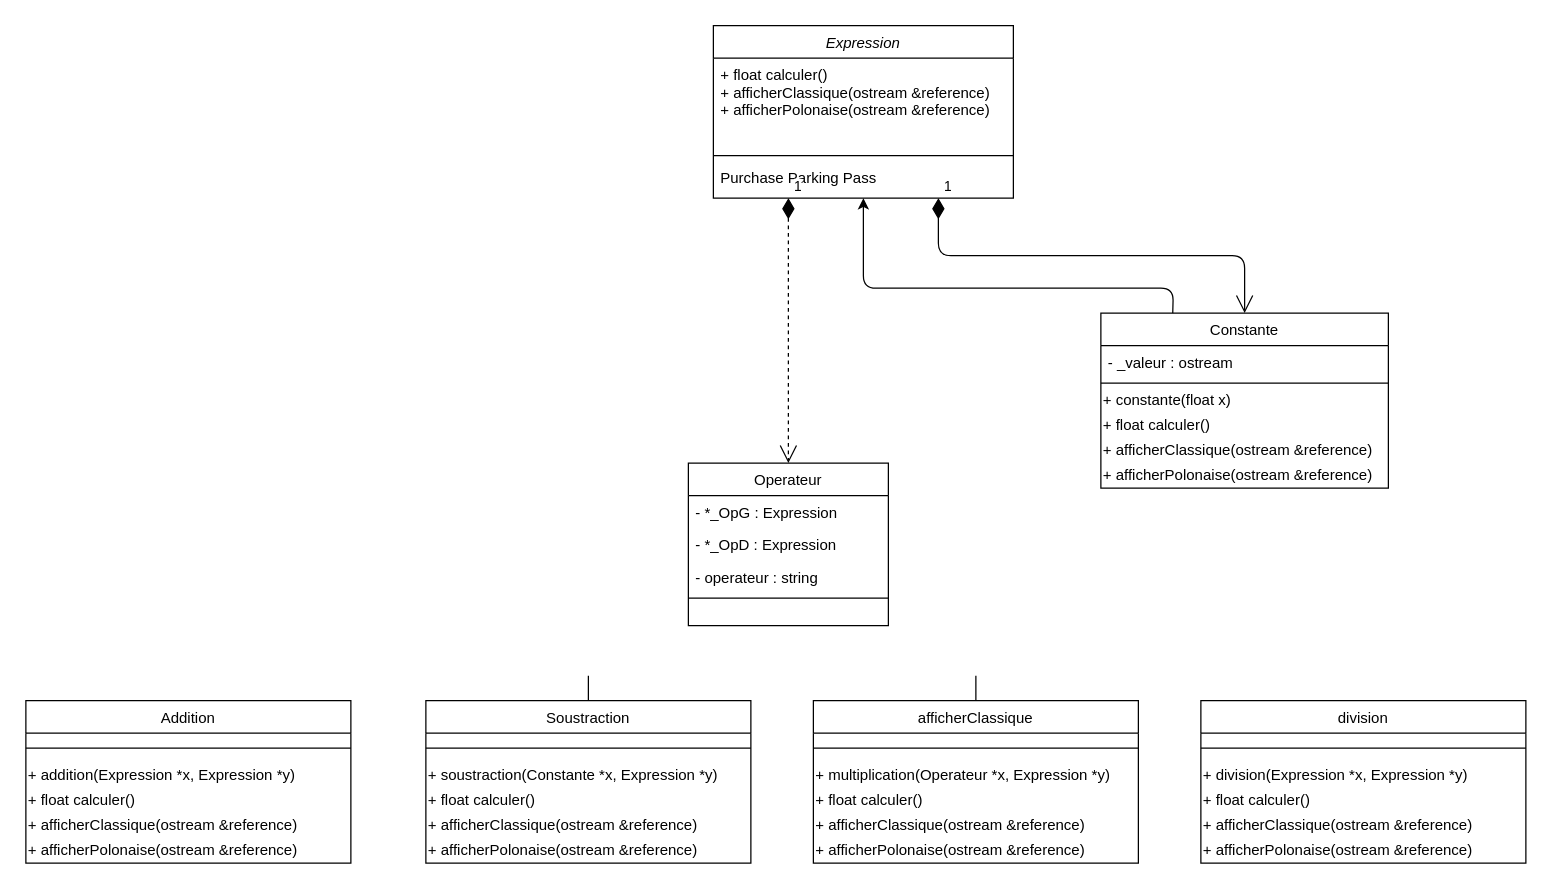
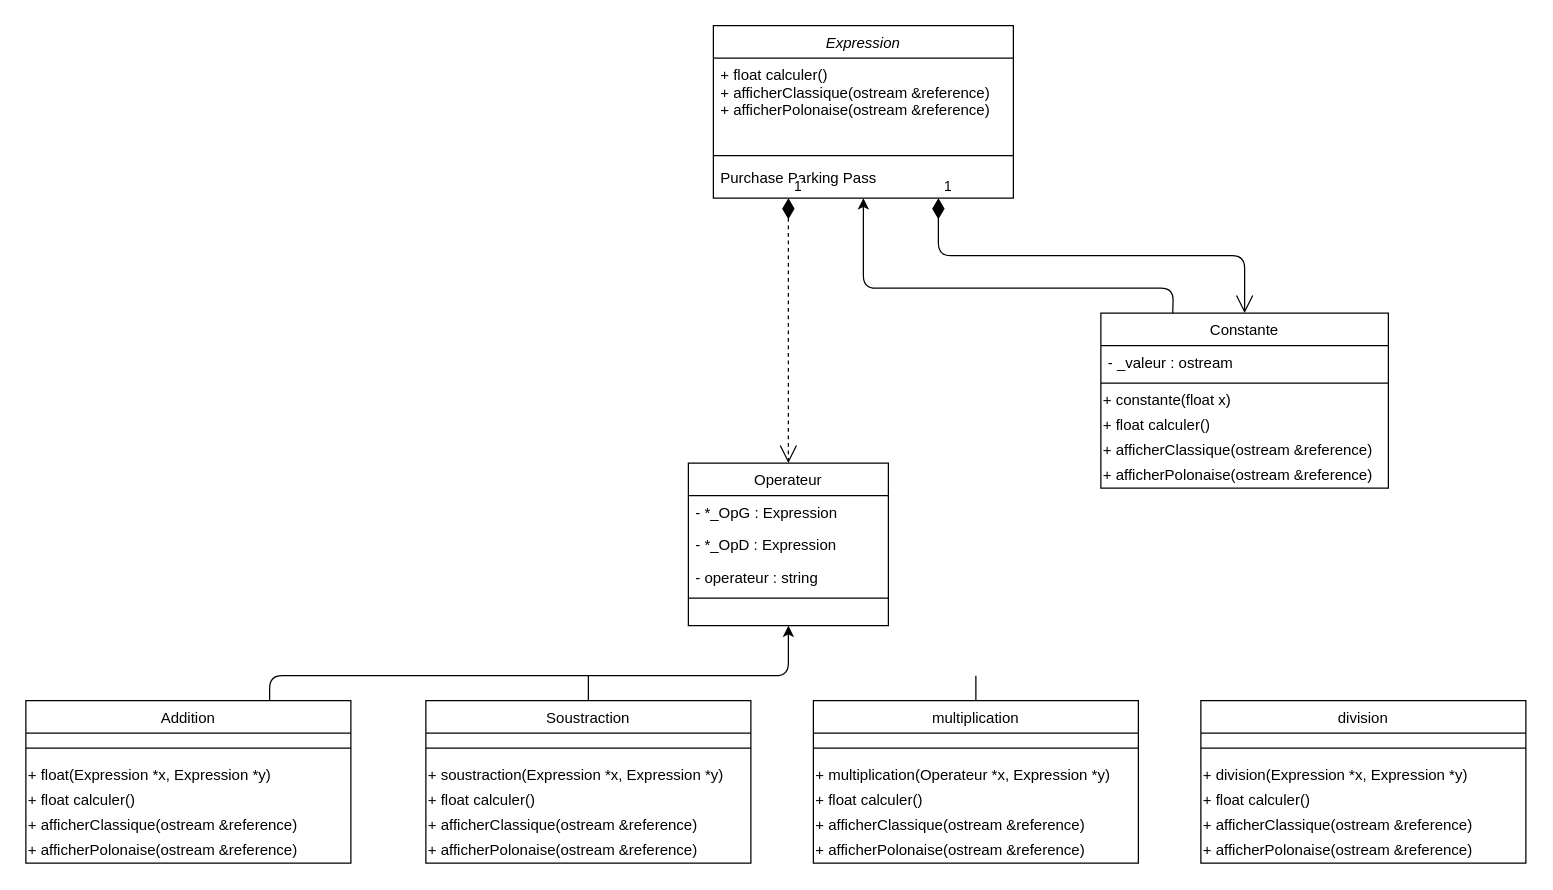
  <mxCell id="0" />
  <mxCell id="1" parent="0" />
  <mxCell id="2" value="Expression" style="swimlane;fontStyle=2;align=center;verticalAlign=top;childLayout=stackLayout;horizontal=1;startSize=26;horizontalStack=0;resizeParent=1;resizeLast=0;collapsible=1;marginBottom=0;rounded=0;shadow=0;strokeWidth=1;" parent="1" vertex="1"><mxGeometry x="570" y="20" width="240" height="138" as="geometry"><mxRectangle x="230" y="140" width="160" height="26" as="alternateBounds" /></mxGeometry></mxCell>
  <mxCell id="3" value="+ float calculer()&#10;+ afficherClassique(ostream &amp;reference)&#10;+ afficherPolonaise(ostream &amp;reference)" style="text;align=left;verticalAlign=top;spacingLeft=4;spacingRight=4;overflow=hidden;rotatable=0;points=[[0,0.5],[1,0.5]];portConstraint=eastwest;" parent="2" vertex="1"><mxGeometry y="26" width="240" height="74" as="geometry" /></mxCell>
  <mxCell id="4" value="" style="line;html=1;strokeWidth=1;align=left;verticalAlign=middle;spacingTop=-1;spacingLeft=3;spacingRight=3;rotatable=0;labelPosition=right;points=[];portConstraint=eastwest;" parent="2" vertex="1"><mxGeometry y="100" width="240" height="8" as="geometry" /></mxCell>
  <mxCell id="5" value="Purchase Parking Pass" style="text;align=left;verticalAlign=top;spacingLeft=4;spacingRight=4;overflow=hidden;rotatable=0;points=[[0,0.5],[1,0.5]];portConstraint=eastwest;" parent="2" vertex="1"><mxGeometry y="108" width="240" height="26" as="geometry" /></mxCell>
  <mxCell id="6" value="Constante" style="swimlane;fontStyle=0;align=center;verticalAlign=top;childLayout=stackLayout;horizontal=1;startSize=26;horizontalStack=0;resizeParent=1;resizeLast=0;collapsible=1;marginBottom=0;rounded=0;shadow=0;strokeWidth=1;" parent="1" vertex="1"><mxGeometry x="880" y="250" width="230" height="140" as="geometry"><mxRectangle x="130" y="380" width="160" height="26" as="alternateBounds" /></mxGeometry></mxCell>
  <mxCell id="7" value="- _valeur : ostream" style="text;align=left;verticalAlign=top;spacingLeft=4;spacingRight=4;overflow=hidden;rotatable=0;points=[[0,0.5],[1,0.5]];portConstraint=eastwest;" parent="6" vertex="1"><mxGeometry y="26" width="230" height="26" as="geometry" /></mxCell>
  <mxCell id="8" value="" style="line;html=1;strokeWidth=1;align=left;verticalAlign=middle;spacingTop=-1;spacingLeft=3;spacingRight=3;rotatable=0;labelPosition=right;points=[];portConstraint=eastwest;" parent="6" vertex="1"><mxGeometry y="52" width="230" height="8" as="geometry" /></mxCell>
  <mxCell id="9" value="+ constante(float x)" style="text;html=1;align=left;verticalAlign=middle;resizable=0;points=[];autosize=1;" vertex="1" parent="6"><mxGeometry y="60" width="230" height="20" as="geometry" /></mxCell>
  <mxCell id="10" value="+ float calculer()" style="text;html=1;align=left;verticalAlign=middle;resizable=0;points=[];autosize=1;" vertex="1" parent="6"><mxGeometry y="80" width="230" height="20" as="geometry" /></mxCell>
  <mxCell id="11" value="+ afficherClassique(ostream &amp;amp;reference)" style="text;html=1;align=left;verticalAlign=middle;resizable=0;points=[];autosize=1;" vertex="1" parent="6"><mxGeometry y="100" width="230" height="20" as="geometry" /></mxCell>
  <mxCell id="12" value="+ afficherPolonaise(ostream &amp;amp;reference)" style="text;html=1;align=left;verticalAlign=middle;resizable=0;points=[];autosize=1;" vertex="1" parent="6"><mxGeometry y="120" width="230" height="20" as="geometry" /></mxCell>
  <mxCell id="13" value="1" style="endArrow=open;html=1;endSize=12;startArrow=diamondThin;startSize=14;startFill=1;edgeStyle=orthogonalEdgeStyle;align=left;verticalAlign=bottom;exitX=0.75;exitY=1;exitDx=0;exitDy=0;entryX=0.5;entryY=0;entryDx=0;entryDy=0;" edge="1" parent="1" source="2" target="6"><mxGeometry x="-1" y="3" relative="1" as="geometry"><mxPoint x="690" y="210" as="sourcePoint" /><mxPoint x="850" y="210" as="targetPoint" /></mxGeometry></mxCell>
  <mxCell id="14" value="" style="endArrow=classic;html=1;exitX=0.25;exitY=0;exitDx=0;exitDy=0;entryX=0.5;entryY=1;entryDx=0;entryDy=0;" edge="1" parent="1" source="6" target="2"><mxGeometry width="50" height="50" relative="1" as="geometry"><mxPoint x="750" y="240" as="sourcePoint" /><mxPoint x="800" y="190" as="targetPoint" /><Array as="points"><mxPoint x="938" y="230" /><mxPoint x="690" y="230" /></Array></mxGeometry></mxCell>
  <mxCell id="15" value="Operateur" style="swimlane;fontStyle=0;align=center;verticalAlign=top;childLayout=stackLayout;horizontal=1;startSize=26;horizontalStack=0;resizeParent=1;resizeLast=0;collapsible=1;marginBottom=0;rounded=0;shadow=0;strokeWidth=1;" vertex="1" parent="1"><mxGeometry x="550" y="370" width="160" height="130" as="geometry"><mxRectangle x="130" y="380" width="160" height="26" as="alternateBounds" /></mxGeometry></mxCell>
  <mxCell id="16" value="- *_OpG : Expression&#10;" style="text;align=left;verticalAlign=top;spacingLeft=4;spacingRight=4;overflow=hidden;rotatable=0;points=[[0,0.5],[1,0.5]];portConstraint=eastwest;rounded=0;shadow=0;html=0;" vertex="1" parent="15"><mxGeometry y="26" width="160" height="26" as="geometry" /></mxCell>
  <mxCell id="17" value="- *_OpD : Expression&#10;" style="text;align=left;verticalAlign=top;spacingLeft=4;spacingRight=4;overflow=hidden;rotatable=0;points=[[0,0.5],[1,0.5]];portConstraint=eastwest;rounded=0;shadow=0;html=0;" vertex="1" parent="15"><mxGeometry y="52" width="160" height="26" as="geometry" /></mxCell>
  <mxCell id="18" value="- operateur : string" style="text;align=left;verticalAlign=top;spacingLeft=4;spacingRight=4;overflow=hidden;rotatable=0;points=[[0,0.5],[1,0.5]];portConstraint=eastwest;rounded=0;shadow=0;html=0;" vertex="1" parent="15"><mxGeometry y="78" width="160" height="26" as="geometry" /></mxCell>
  <mxCell id="19" value="" style="line;html=1;strokeWidth=1;align=left;verticalAlign=middle;spacingTop=-1;spacingLeft=3;spacingRight=3;rotatable=0;labelPosition=right;points=[];portConstraint=eastwest;" vertex="1" parent="15"><mxGeometry y="104" width="160" height="8" as="geometry" /></mxCell>
  <mxCell id="20" value="1" style="endArrow=open;html=1;endSize=12;startArrow=diamondThin;startSize=14;startFill=1;edgeStyle=orthogonalEdgeStyle;align=left;verticalAlign=bottom;exitX=0.25;exitY=1;exitDx=0;exitDy=0;entryX=0.5;entryY=0;entryDx=0;entryDy=0;dashed=1;" edge="1" parent="1" source="2" target="15"><mxGeometry x="-1" y="3" relative="1" as="geometry"><mxPoint x="580" y="260" as="sourcePoint" /><mxPoint x="825" y="352" as="targetPoint" /></mxGeometry></mxCell>
  <mxCell id="21" value="Addition" style="swimlane;fontStyle=0;align=center;verticalAlign=top;childLayout=stackLayout;horizontal=1;startSize=26;horizontalStack=0;resizeParent=1;resizeLast=0;collapsible=1;marginBottom=0;rounded=0;shadow=0;strokeWidth=1;" vertex="1" parent="1"><mxGeometry x="20" y="560" width="260" height="130" as="geometry"><mxRectangle x="130" y="380" width="160" height="26" as="alternateBounds" /></mxGeometry></mxCell>
  <mxCell id="22" value="" style="line;html=1;strokeWidth=1;align=left;verticalAlign=middle;spacingTop=-1;spacingLeft=3;spacingRight=3;rotatable=0;labelPosition=right;points=[];portConstraint=eastwest;" vertex="1" parent="21"><mxGeometry y="26" width="260" height="24" as="geometry" /></mxCell>
- <mxCell id="23" value="+ addition(Expression *x, Expression *y)" style="text;html=1;align=left;verticalAlign=middle;resizable=0;points=[];autosize=1;" vertex="1" parent="21"><mxGeometry y="50" width="260" height="20" as="geometry" /></mxCell>
+ <mxCell id="23" value="+ float(Expression *x, Expression *y)" style="text;html=1;align=left;verticalAlign=middle;resizable=0;points=[];autosize=1;" vertex="1" parent="21"><mxGeometry y="50" width="260" height="20" as="geometry" /></mxCell>
  <mxCell id="24" value="+ float calculer()" style="text;html=1;align=left;verticalAlign=middle;resizable=0;points=[];autosize=1;" vertex="1" parent="21"><mxGeometry y="70" width="260" height="20" as="geometry" /></mxCell>
  <mxCell id="25" value="+ afficherClassique(ostream &amp;amp;reference)" style="text;html=1;align=left;verticalAlign=middle;resizable=0;points=[];autosize=1;" vertex="1" parent="21"><mxGeometry y="90" width="260" height="20" as="geometry" /></mxCell>
  <mxCell id="26" value="+ afficherPolonaise(ostream &amp;amp;reference)" style="text;html=1;align=left;verticalAlign=middle;resizable=0;points=[];autosize=1;" vertex="1" parent="21"><mxGeometry y="110" width="260" height="20" as="geometry" /></mxCell>
  <mxCell id="27" value="Soustraction" style="swimlane;fontStyle=0;align=center;verticalAlign=top;childLayout=stackLayout;horizontal=1;startSize=26;horizontalStack=0;resizeParent=1;resizeLast=0;collapsible=1;marginBottom=0;rounded=0;shadow=0;strokeWidth=1;" vertex="1" parent="1"><mxGeometry x="340" y="560" width="260" height="130" as="geometry"><mxRectangle x="130" y="380" width="160" height="26" as="alternateBounds" /></mxGeometry></mxCell>
  <mxCell id="28" value="" style="line;html=1;strokeWidth=1;align=left;verticalAlign=middle;spacingTop=-1;spacingLeft=3;spacingRight=3;rotatable=0;labelPosition=right;points=[];portConstraint=eastwest;" vertex="1" parent="27"><mxGeometry y="26" width="260" height="24" as="geometry" /></mxCell>
- <mxCell id="29" value="+ soustraction(Constante *x, Expression *y)" style="text;html=1;align=left;verticalAlign=middle;resizable=0;points=[];autosize=1;" vertex="1" parent="27"><mxGeometry y="50" width="260" height="20" as="geometry" /></mxCell>
+ <mxCell id="29" value="+ soustraction(Expression *x, Expression *y)" style="text;html=1;align=left;verticalAlign=middle;resizable=0;points=[];autosize=1;" vertex="1" parent="27"><mxGeometry y="50" width="260" height="20" as="geometry" /></mxCell>
  <mxCell id="30" value="+ float calculer()" style="text;html=1;align=left;verticalAlign=middle;resizable=0;points=[];autosize=1;" vertex="1" parent="27"><mxGeometry y="70" width="260" height="20" as="geometry" /></mxCell>
  <mxCell id="31" value="+ afficherClassique(ostream &amp;amp;reference)" style="text;html=1;align=left;verticalAlign=middle;resizable=0;points=[];autosize=1;" vertex="1" parent="27"><mxGeometry y="90" width="260" height="20" as="geometry" /></mxCell>
  <mxCell id="32" value="+ afficherPolonaise(ostream &amp;amp;reference)" style="text;html=1;align=left;verticalAlign=middle;resizable=0;points=[];autosize=1;" vertex="1" parent="27"><mxGeometry y="110" width="260" height="20" as="geometry" /></mxCell>
- <mxCell id="33" value="afficherClassique" style="swimlane;fontStyle=0;align=center;verticalAlign=top;childLayout=stackLayout;horizontal=1;startSize=26;horizontalStack=0;resizeParent=1;resizeLast=0;collapsible=1;marginBottom=0;rounded=0;shadow=0;strokeWidth=1;" vertex="1" parent="1"><mxGeometry x="650" y="560" width="260" height="130" as="geometry"><mxRectangle x="130" y="380" width="160" height="26" as="alternateBounds" /></mxGeometry></mxCell>
+ <mxCell id="33" value="multiplication" style="swimlane;fontStyle=0;align=center;verticalAlign=top;childLayout=stackLayout;horizontal=1;startSize=26;horizontalStack=0;resizeParent=1;resizeLast=0;collapsible=1;marginBottom=0;rounded=0;shadow=0;strokeWidth=1;" vertex="1" parent="1"><mxGeometry x="650" y="560" width="260" height="130" as="geometry"><mxRectangle x="130" y="380" width="160" height="26" as="alternateBounds" /></mxGeometry></mxCell>
  <mxCell id="34" value="" style="line;html=1;strokeWidth=1;align=left;verticalAlign=middle;spacingTop=-1;spacingLeft=3;spacingRight=3;rotatable=0;labelPosition=right;points=[];portConstraint=eastwest;" vertex="1" parent="33"><mxGeometry y="26" width="260" height="24" as="geometry" /></mxCell>
  <mxCell id="35" value="+ multiplication(Operateur *x, Expression *y)" style="text;html=1;align=left;verticalAlign=middle;resizable=0;points=[];autosize=1;" vertex="1" parent="33"><mxGeometry y="50" width="260" height="20" as="geometry" /></mxCell>
  <mxCell id="36" value="+ float calculer()" style="text;html=1;align=left;verticalAlign=middle;resizable=0;points=[];autosize=1;" vertex="1" parent="33"><mxGeometry y="70" width="260" height="20" as="geometry" /></mxCell>
  <mxCell id="37" value="+ afficherClassique(ostream &amp;amp;reference)" style="text;html=1;align=left;verticalAlign=middle;resizable=0;points=[];autosize=1;" vertex="1" parent="33"><mxGeometry y="90" width="260" height="20" as="geometry" /></mxCell>
  <mxCell id="38" value="+ afficherPolonaise(ostream &amp;amp;reference)" style="text;html=1;align=left;verticalAlign=middle;resizable=0;points=[];autosize=1;" vertex="1" parent="33"><mxGeometry y="110" width="260" height="20" as="geometry" /></mxCell>
  <mxCell id="39" value="division" style="swimlane;fontStyle=0;align=center;verticalAlign=top;childLayout=stackLayout;horizontal=1;startSize=26;horizontalStack=0;resizeParent=1;resizeLast=0;collapsible=1;marginBottom=0;rounded=0;shadow=0;strokeWidth=1;" vertex="1" parent="1"><mxGeometry x="960" y="560" width="260" height="130" as="geometry"><mxRectangle x="130" y="380" width="160" height="26" as="alternateBounds" /></mxGeometry></mxCell>
  <mxCell id="40" value="" style="line;html=1;strokeWidth=1;align=left;verticalAlign=middle;spacingTop=-1;spacingLeft=3;spacingRight=3;rotatable=0;labelPosition=right;points=[];portConstraint=eastwest;" vertex="1" parent="39"><mxGeometry y="26" width="260" height="24" as="geometry" /></mxCell>
  <mxCell id="41" value="+ division(Expression *x, Expression *y)" style="text;html=1;align=left;verticalAlign=middle;resizable=0;points=[];autosize=1;" vertex="1" parent="39"><mxGeometry y="50" width="260" height="20" as="geometry" /></mxCell>
  <mxCell id="42" value="+ float calculer()" style="text;html=1;align=left;verticalAlign=middle;resizable=0;points=[];autosize=1;" vertex="1" parent="39"><mxGeometry y="70" width="260" height="20" as="geometry" /></mxCell>
  <mxCell id="43" value="+ afficherClassique(ostream &amp;amp;reference)" style="text;html=1;align=left;verticalAlign=middle;resizable=0;points=[];autosize=1;" vertex="1" parent="39"><mxGeometry y="90" width="260" height="20" as="geometry" /></mxCell>
  <mxCell id="44" value="+ afficherPolonaise(ostream &amp;amp;reference)" style="text;html=1;align=left;verticalAlign=middle;resizable=0;points=[];autosize=1;" vertex="1" parent="39"><mxGeometry y="110" width="260" height="20" as="geometry" /></mxCell>
+ <mxCell id="45" value="" style="endArrow=classic;html=1;entryX=0.5;entryY=1;entryDx=0;entryDy=0;exitX=0.75;exitY=0;exitDx=0;exitDy=0;" edge="1" parent="1" source="21" target="15"><mxGeometry width="50" height="50" relative="1" as="geometry"><mxPoint x="600" y="570" as="sourcePoint" /><mxPoint x="650" y="520" as="targetPoint" /><Array as="points"><mxPoint x="215" y="540" /><mxPoint x="630" y="540" /></Array></mxGeometry></mxCell>
  <mxCell id="46" value="" style="endArrow=none;html=1;exitX=0.5;exitY=0;exitDx=0;exitDy=0;" edge="1" parent="1" source="27"><mxGeometry width="50" height="50" relative="1" as="geometry"><mxPoint x="530" y="610" as="sourcePoint" /><mxPoint x="470" y="540" as="targetPoint" /></mxGeometry></mxCell>
  <mxCell id="47" value="" style="endArrow=none;html=1;exitX=0.5;exitY=0;exitDx=0;exitDy=0;" edge="1" parent="1" source="33"><mxGeometry width="50" height="50" relative="1" as="geometry"><mxPoint x="710" y="600" as="sourcePoint" /><mxPoint x="780" y="540" as="targetPoint" /></mxGeometry></mxCell>
